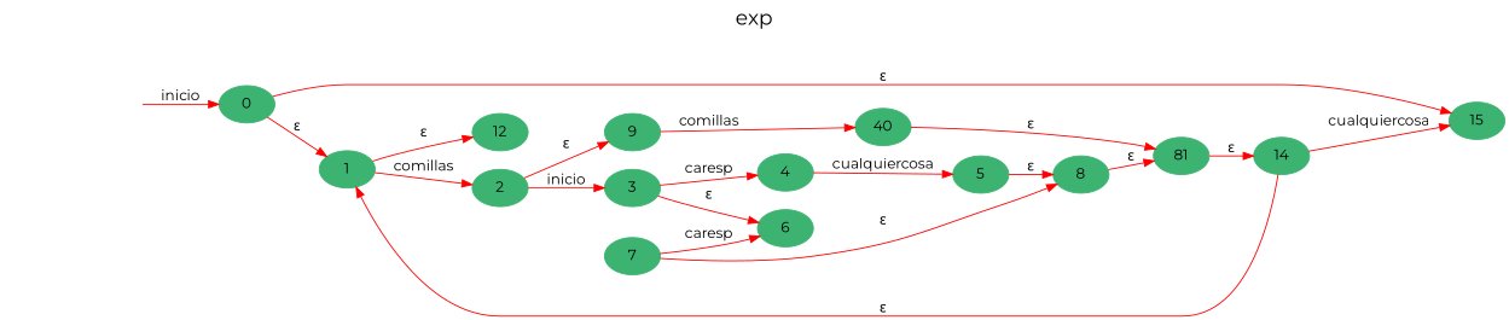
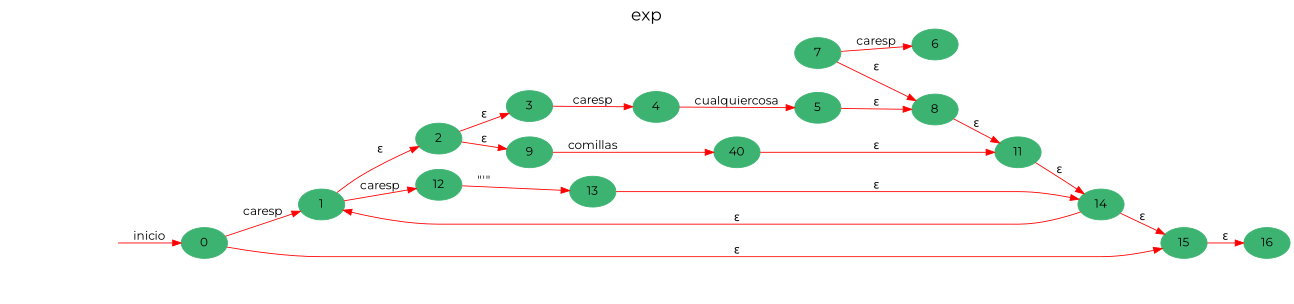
  digraph {
    fontname=Montserrat
    fontsize=20
    label=exp
    labelloc=t
    rankdir=LR
    node [color=mediumseagreen fontname=Montserrat style=filled]
    edge [color=red fontname=Montserrat]
    0
    1
    15
    2
    12
+   16
    3
    9
+   13
    4
    6
    n12 [label=40]
    5
    8
-   11 [label=81]
+   11
    7
    14
    secret_node [color=midnightblue fontcolor=white shape=circle style=invis]
-   0 -> 1 [label="ε"]
+   0 -> 1 [label=caresp]
    0 -> 15 [label="ε"]
-   1 -> 2 [label=comillas]
-   1 -> 12 [label="ε"]
-   2 -> 3 [label=inicio]
+   1 -> 2 [label="ε"]
+   1 -> 12 [label=caresp]
+   15 -> 16 [label="ε"]
+   2 -> 3 [label="ε"]
    2 -> 9 [label="ε"]
+   12 -> 13 [label="\"'\""]
    3 -> 4 [label=caresp]
-   3 -> 6 [label="ε"]
    9 -> n12 [label=comillas]
+   13 -> 14 [label="ε"]
    4 -> 5 [label=cualquiercosa]
    n12 -> 11 [label="ε"]
    5 -> 8 [label="ε"]
    8 -> 11 [label="ε"]
    11 -> 14 [label="ε"]
    7 -> 6 [label=caresp]
    7 -> 8 [label="ε"]
    14 -> 1 [label="ε"]
-   14 -> 15 [label=cualquiercosa]
+   14 -> 15 [label="ε"]
    secret_node -> 0 [label=inicio]
  }
